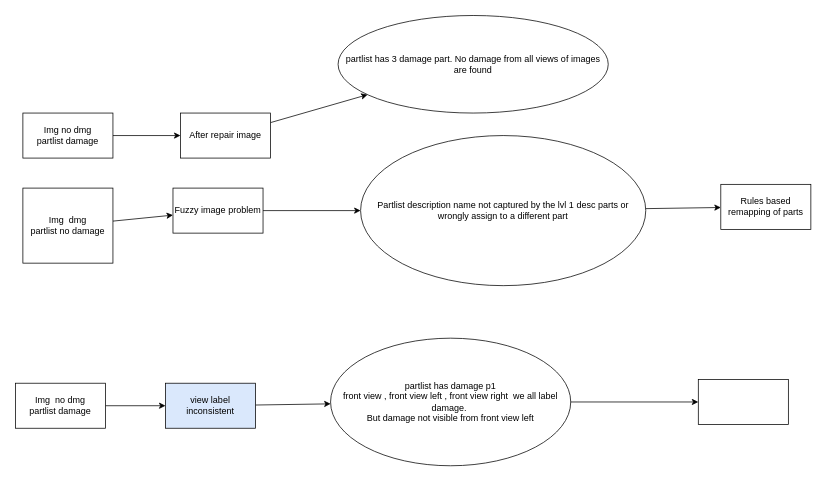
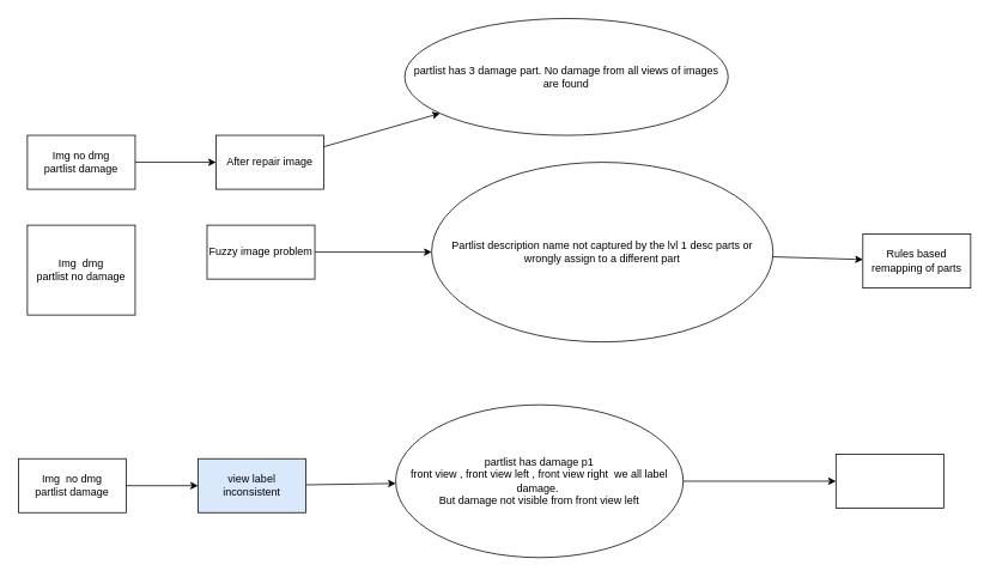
  <mxCell id="0" />
  <mxCell id="1" parent="0" />
  <mxCell id="2" value="" style="edgeStyle=none;html=1;" edge="1" parent="1" source="3" target="5"><mxGeometry relative="1" as="geometry" /></mxCell>
  <mxCell id="3" value="Img no dmg&lt;br&gt;partlist damage" style="rounded=0;whiteSpace=wrap;html=1;" vertex="1" parent="1"><mxGeometry x="30" y="150" width="120" height="60" as="geometry" /></mxCell>
  <mxCell id="4" value="" style="edgeStyle=none;html=1;" edge="1" parent="1" source="5" target="18"><mxGeometry relative="1" as="geometry" /></mxCell>
  <mxCell id="5" value="After repair image" style="whiteSpace=wrap;html=1;rounded=0;" vertex="1" parent="1"><mxGeometry x="240" y="150" width="120" height="60" as="geometry" /></mxCell>
- <mxCell id="6" value="" style="edgeStyle=none;html=1;" edge="1" parent="1" source="7" target="9"><mxGeometry relative="1" as="geometry" /></mxCell>
  <mxCell id="7" value="Img&amp;nbsp; dmg&lt;br&gt;partlist no damage" style="rounded=0;whiteSpace=wrap;html=1;" vertex="1" parent="1"><mxGeometry x="30" y="250" width="120" height="100" as="geometry" /></mxCell>
  <mxCell id="8" value="" style="edgeStyle=none;html=1;" edge="1" parent="1" source="9" target="17"><mxGeometry relative="1" as="geometry" /></mxCell>
  <mxCell id="9" value="Fuzzy image problem" style="whiteSpace=wrap;html=1;rounded=0;" vertex="1" parent="1"><mxGeometry x="230" y="250" width="120" height="60" as="geometry" /></mxCell>
  <mxCell id="10" value="" style="edgeStyle=none;html=1;" edge="1" parent="1" source="11" target="13"><mxGeometry relative="1" as="geometry" /></mxCell>
  <mxCell id="11" value="Img&amp;nbsp; no dmg&lt;br&gt;partlist damage" style="rounded=0;whiteSpace=wrap;html=1;" vertex="1" parent="1"><mxGeometry x="20" y="510" width="120" height="60" as="geometry" /></mxCell>
  <mxCell id="12" value="" style="edgeStyle=none;html=1;" edge="1" parent="1" source="13" target="15"><mxGeometry relative="1" as="geometry" /></mxCell>
  <mxCell id="13" value="view label inconsistent" style="whiteSpace=wrap;html=1;rounded=0;fillColor=#dae8fc;" vertex="1" parent="1"><mxGeometry x="220" y="510" width="120" height="60" as="geometry" /></mxCell>
  <mxCell id="14" value="" style="edgeStyle=none;html=1;" edge="1" parent="1" source="15" target="20"><mxGeometry relative="1" as="geometry" /></mxCell>
  <mxCell id="15" value="partlist has damage p1&lt;br&gt;front view , front view left , front view right&amp;nbsp; we all label damage.&amp;nbsp;&lt;br&gt;But damage not visible from front view left" style="ellipse;whiteSpace=wrap;html=1;rounded=0;" vertex="1" parent="1"><mxGeometry x="440" y="450" width="320" height="170" as="geometry" /></mxCell>
  <mxCell id="16" value="" style="edgeStyle=none;html=1;" edge="1" parent="1" source="17" target="19"><mxGeometry relative="1" as="geometry" /></mxCell>
  <mxCell id="17" value="Partlist description name not captured by the lvl 1 desc parts or wrongly assign to a different part" style="ellipse;whiteSpace=wrap;html=1;rounded=0;" vertex="1" parent="1"><mxGeometry x="480" y="180" width="380" height="200" as="geometry" /></mxCell>
  <mxCell id="18" value="partlist has 3 damage part. No damage from all views of images are found" style="ellipse;whiteSpace=wrap;html=1;rounded=0;" vertex="1" parent="1"><mxGeometry x="450" y="20" width="360" height="130" as="geometry" /></mxCell>
- <mxCell id="19" value="Rules based remapping of parts" style="whiteSpace=wrap;html=1;rounded=0;" vertex="1" parent="1"><mxGeometry x="960" y="245" width="120" height="60" as="geometry" /></mxCell>
+ <mxCell id="19" value="Rules based remapping of parts" style="whiteSpace=wrap;html=1;rounded=0;" vertex="1" parent="1"><mxGeometry x="960" y="260" width="120" height="60" as="geometry" /></mxCell>
  <mxCell id="20" value="" style="whiteSpace=wrap;html=1;rounded=0;" vertex="1" parent="1"><mxGeometry x="930" y="505" width="120" height="60" as="geometry" /></mxCell>
